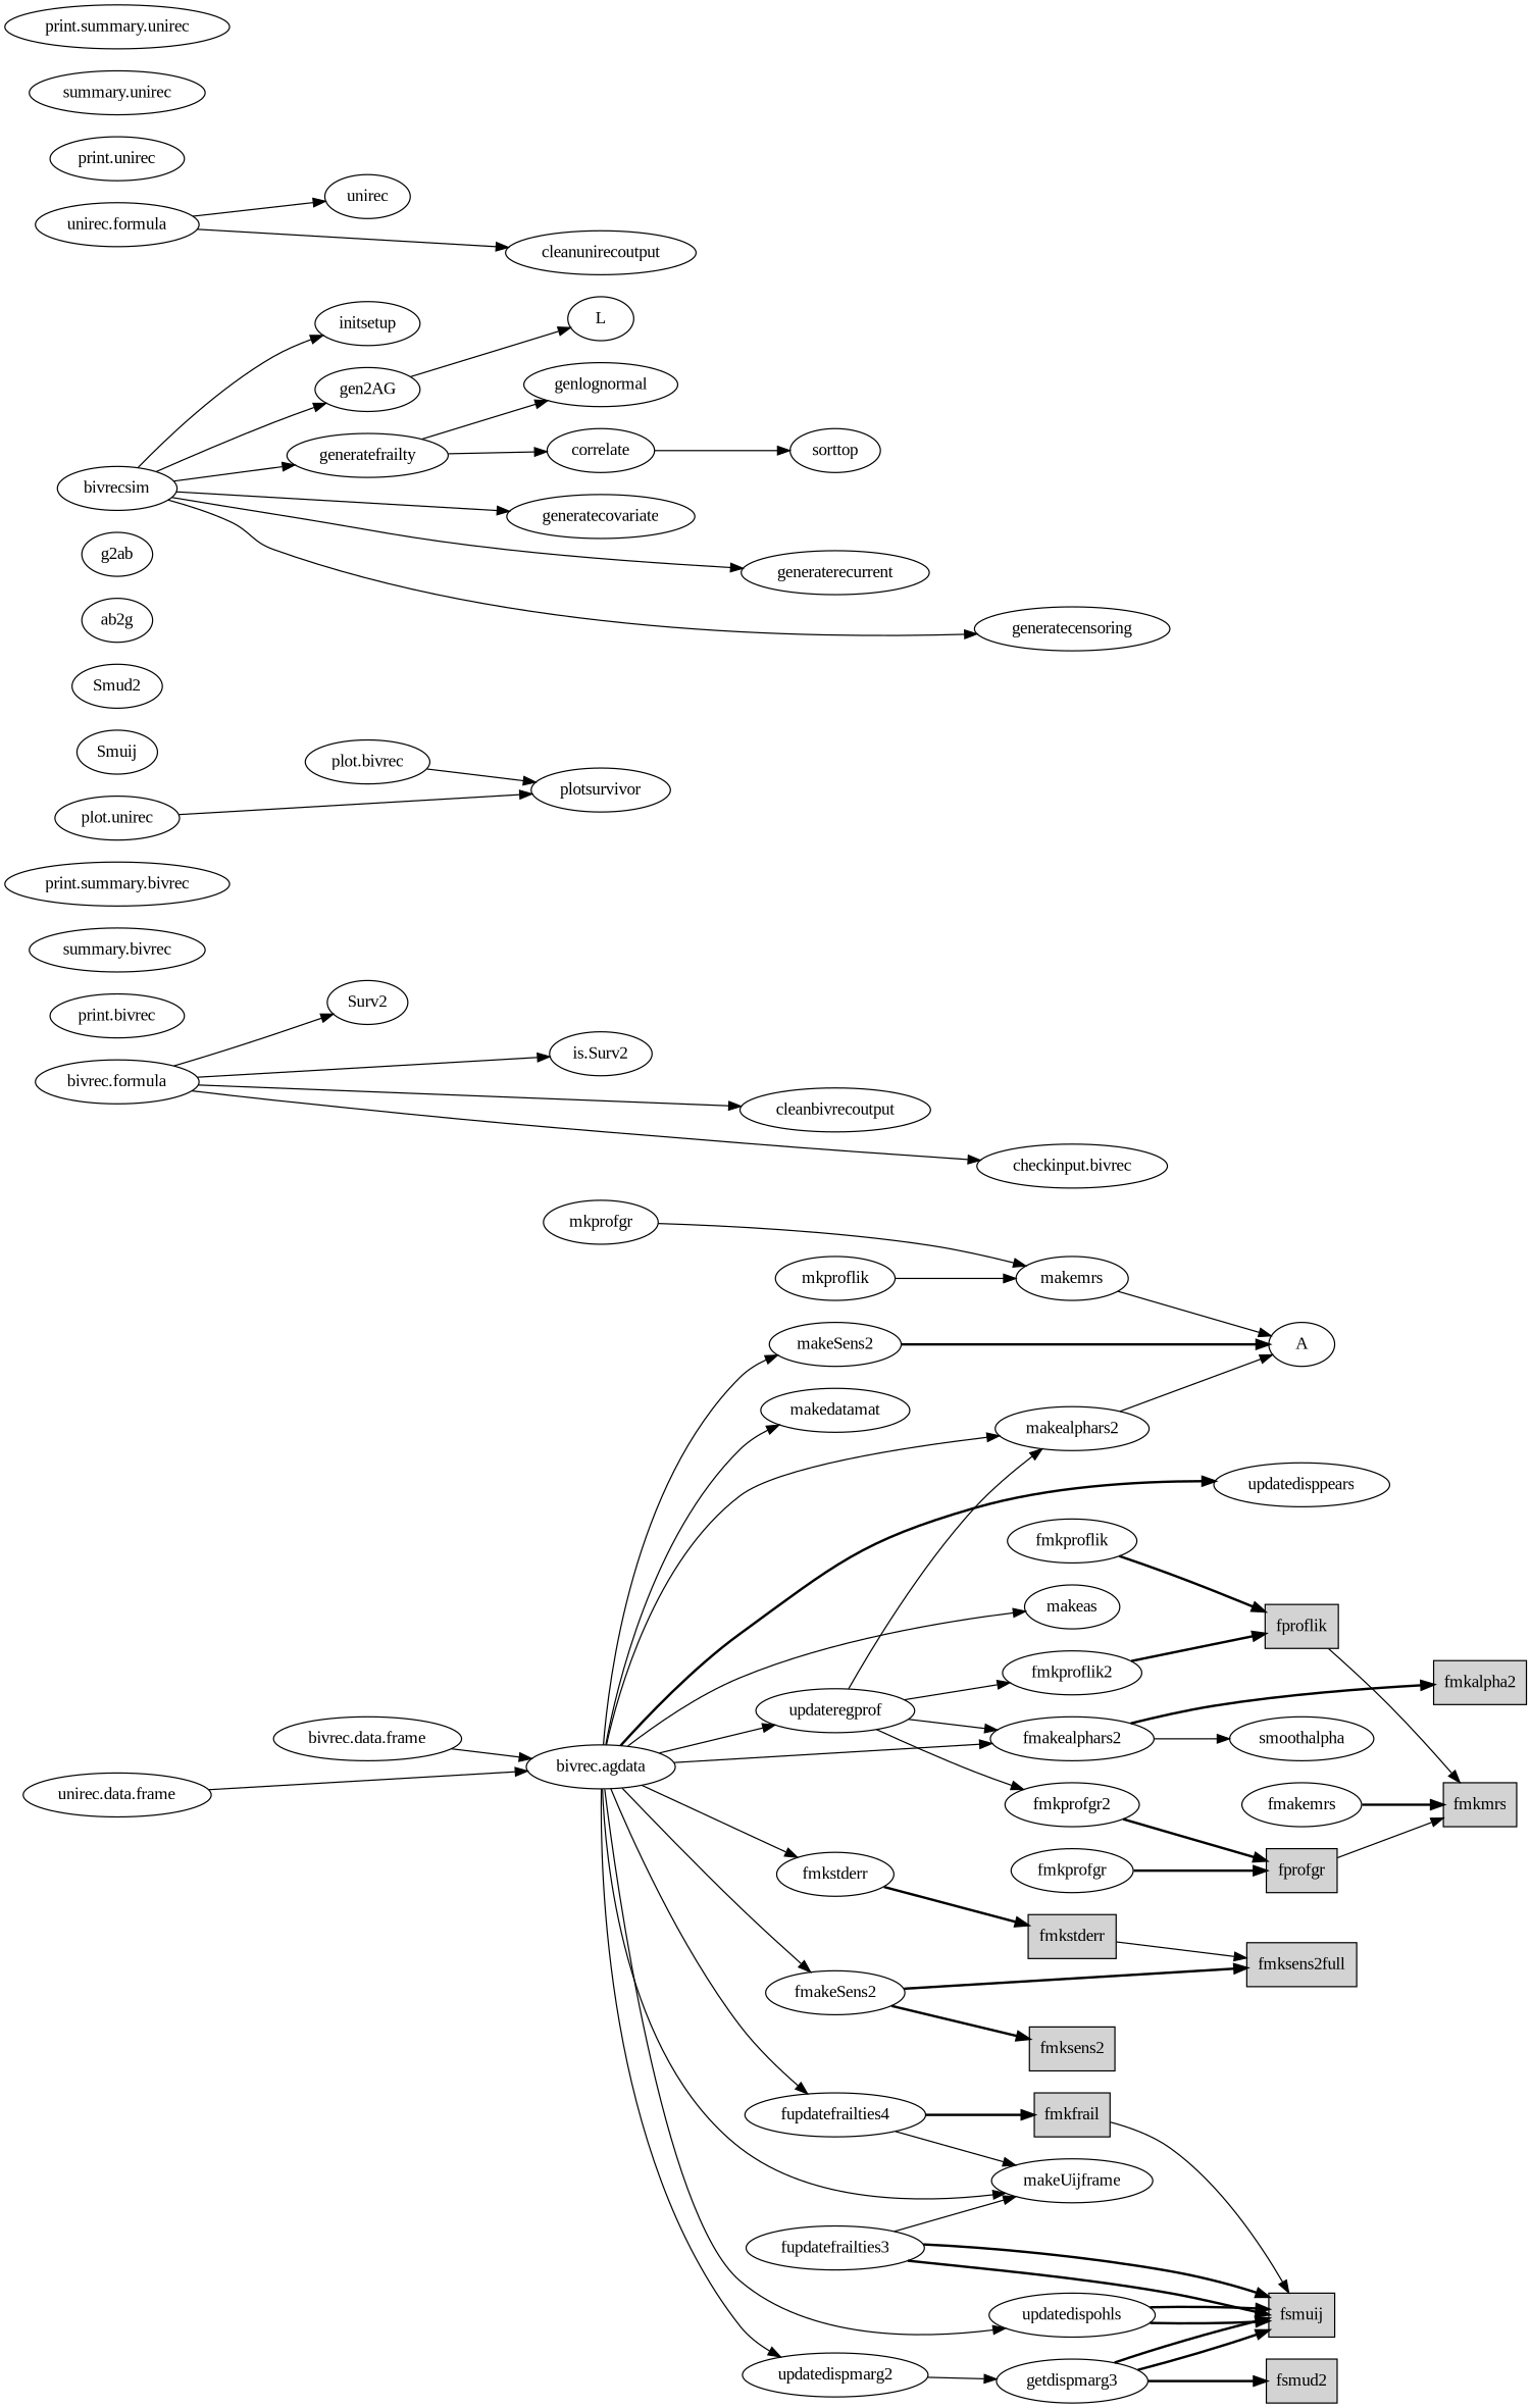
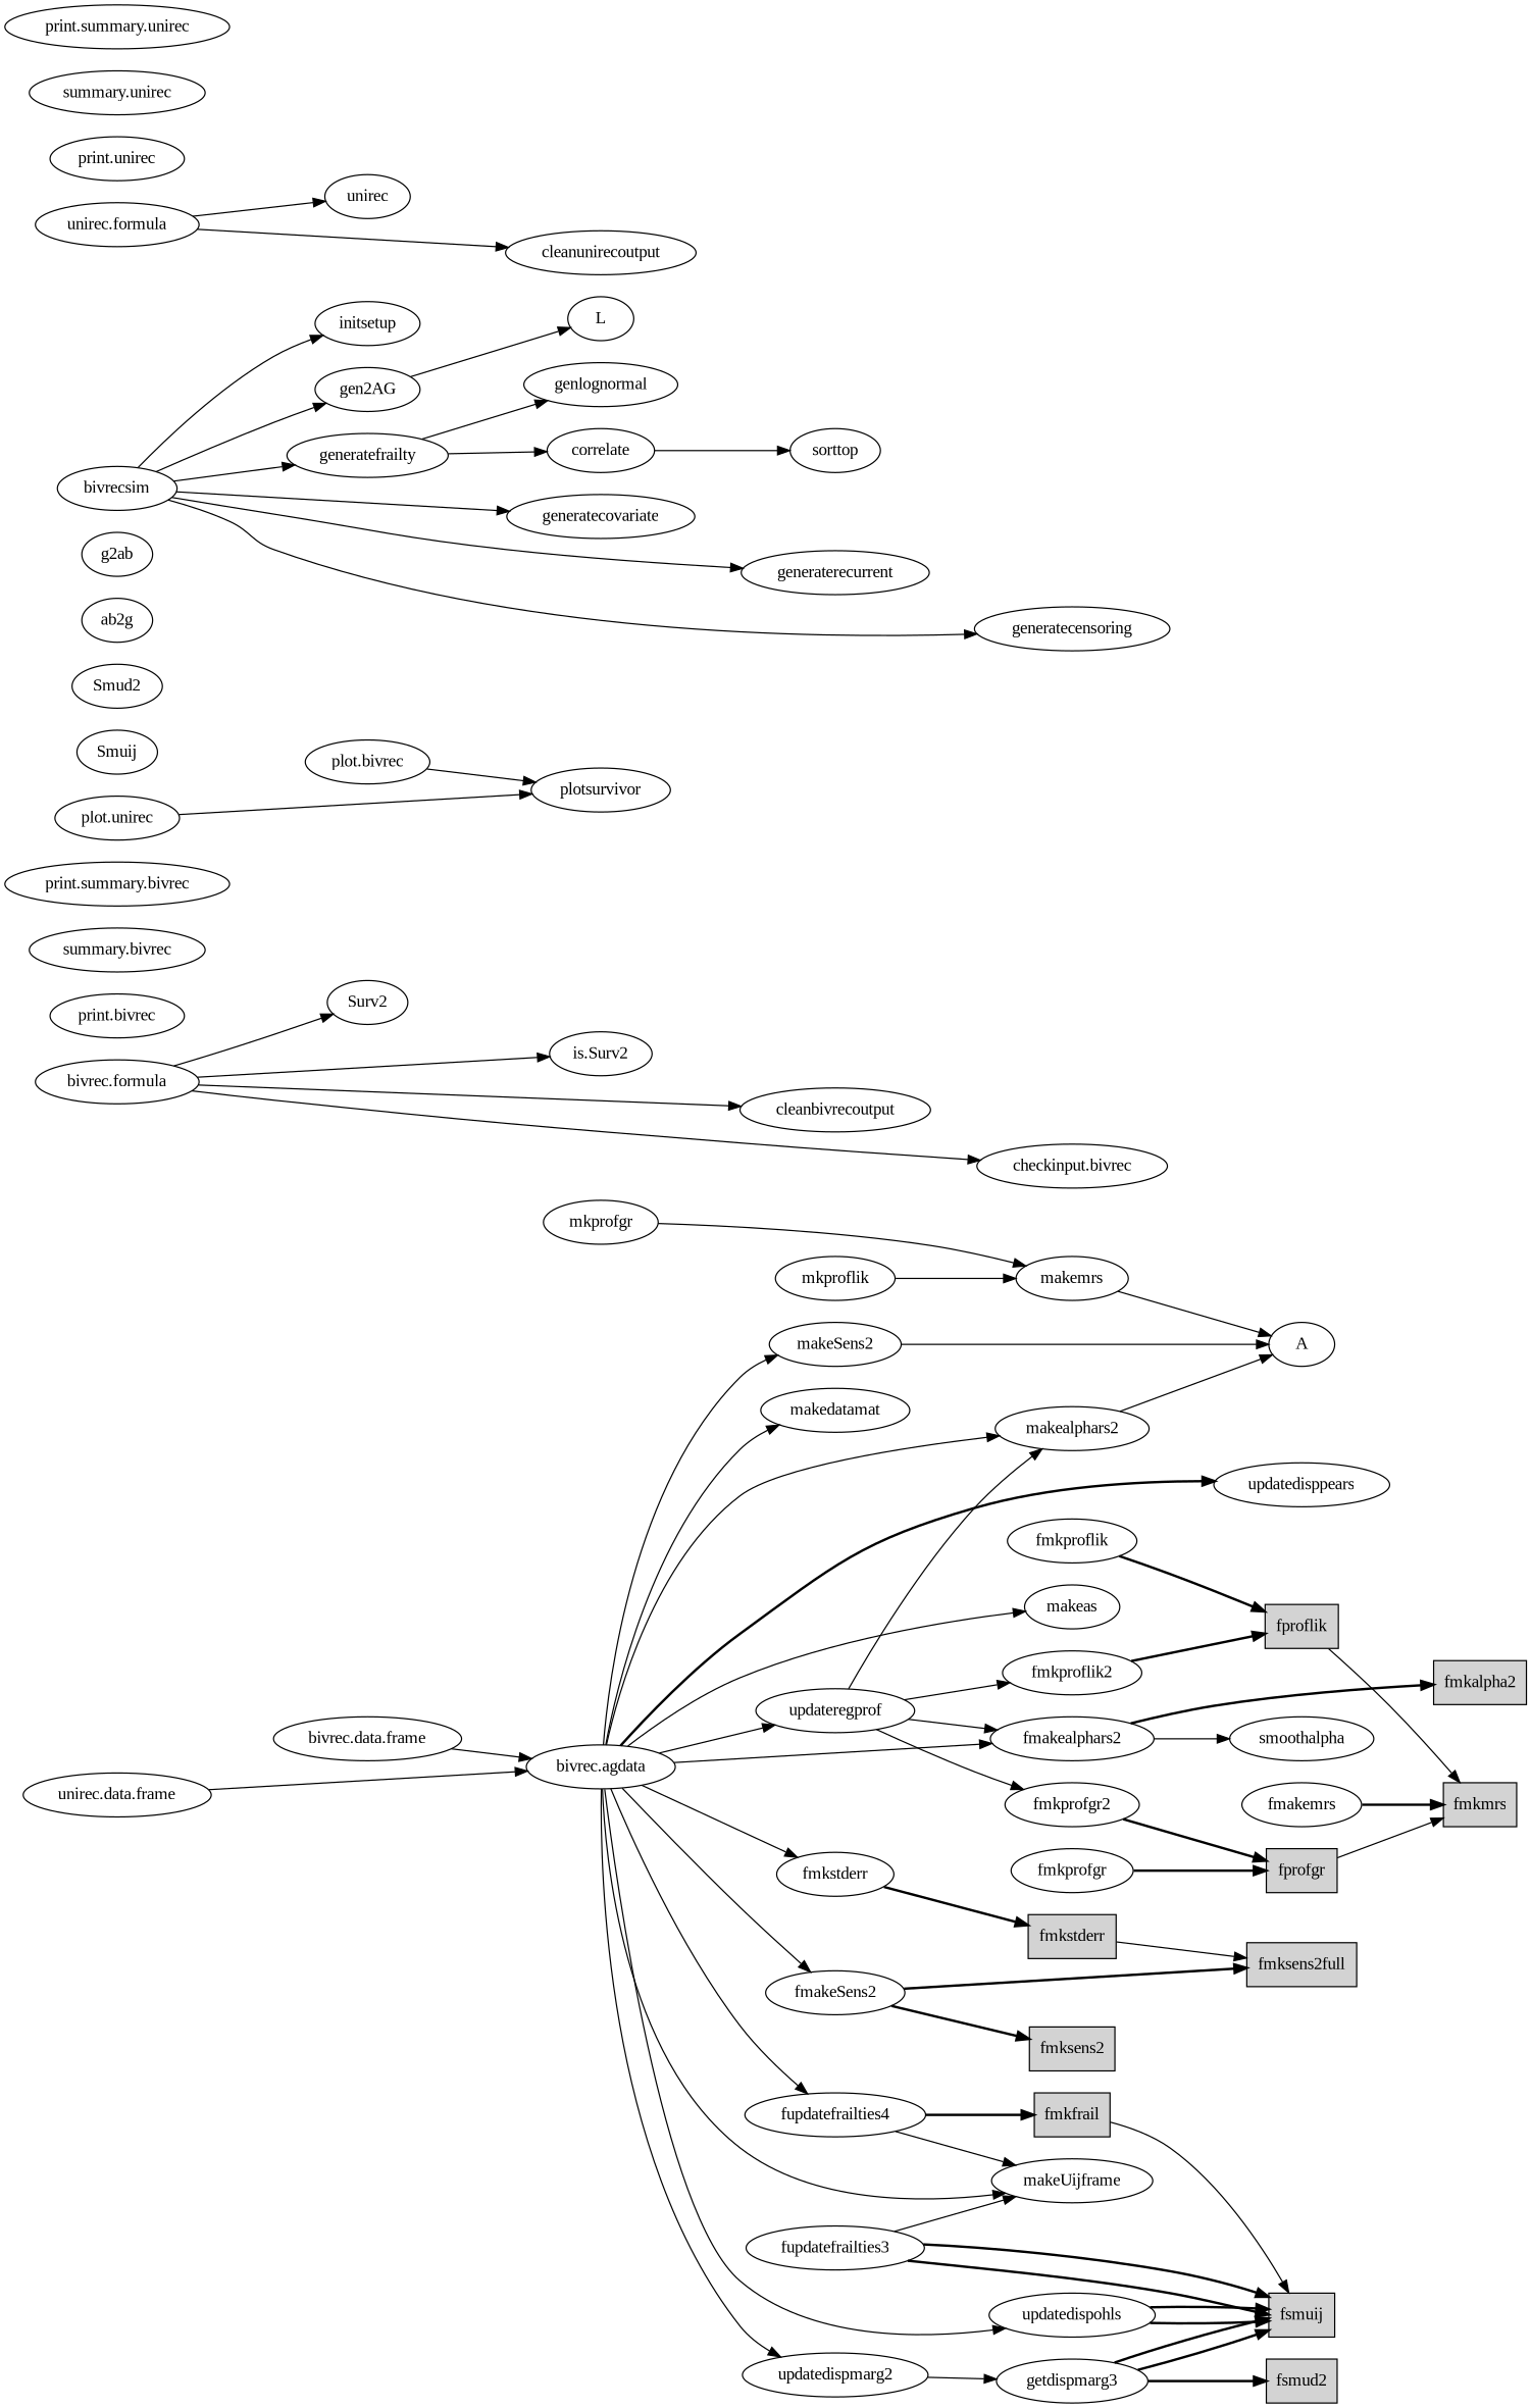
  digraph {
    fontname="Liberation Serif"
    rankdir=LR
    node [fontname="Liberation Serif"]
    edge [fontname="Liberation Serif"]
    n1 [height=0.50 label="bivrec.data.frame" width=2.14]
    n2 [height=0.50 label="bivrec.agdata" width=1.69]
    n3 [height=0.50 label=makeUijframe width=1.83]
    n4 [height=0.50 label=makedatamat width=1.69]
    n5 [height=0.50 label=makealphars2 width=1.75]
    n6 [height=0.50 label=fmakealphars2 width=1.86]
    n7 [height=0.50 label=makeas width=1.08]
    n8 [height=0.50 label=fupdatefrailties4 width=2.06]
    n9 [height=0.50 label=updatedisppears width=2.00]
    n10 [height=0.50 label=updatedispohls width=1.89]
    n11 [height=0.50 label=updatedispmarg2 width=2.11]
    n12 [height=0.50 label=updateregprof width=1.81]
    n13 [height=0.50 label=makeSens2 width=1.50]
    n14 [height=0.50 label=fmakeSens2 width=1.58]
    n15 [height=0.50 label=fmkstderr width=1.33]
    n16 [height=0.50 label=A width=0.75]
    n17 [height=0.50 label=smoothalpha width=1.64]
    fmkalpha2 [height=0.50 shape=box style=filled width=1.06]
    fmkfrail [height=0.50 shape=box style=filled width=0.86]
    fsmuij [height=0.50 shape=box style=filled width=0.75]
    n21 [height=0.50 label=getdispmarg3 width=1.72]
    n22 [height=0.50 label=fmkproflik2 width=1.58]
    n23 [height=0.50 label=fmkprofgr2 width=1.53]
    fmksens2full [height=0.50 shape=box style=filled width=1.25]
    fmksens2 [height=0.50 shape=box style=filled width=0.97]
    fmkstderr [height=0.50 shape=box style=filled width=1.00]
    n27 [height=0.50 label="bivrec.formula" width=1.86]
    n28 [height=0.50 label=Surv2 width=0.92]
    n29 [height=0.50 label="is.Surv2" width=1.17]
    n30 [height=0.50 label=cleanbivrecoutput width=2.17]
    n31 [height=0.50 label="checkinput.bivrec" width=2.17]
    n32 [height=0.50 label="print.bivrec" width=1.53]
    n33 [height=0.50 label="summary.bivrec" width=2.00]
    n34 [height=0.50 label="print.summary.bivrec" width=2.56]
    n35 [height=0.50 label="plot.bivrec" width=1.42]
    n36 [height=0.50 label=plotsurvivor width=1.58]
    n37 [height=0.50 label=fupdatefrailties3 width=2.03]
    fsmud2 [height=0.50 shape=box style=filled width=0.81]
    n39 [height=0.50 label=Smuij width=0.92]
    n40 [height=0.50 label=Smud2 width=1.03]
    n41 [height=0.50 label=ab2g width=0.81]
    n42 [height=0.50 label=g2ab width=0.81]
    n43 [height=0.50 label=makemrs width=1.28]
    n44 [height=0.50 label=fmakemrs width=1.36]
    fmkmrs [height=0.50 shape=box style=filled width=0.83]
    n46 [height=0.50 label=mkproflik width=1.36]
    n47 [height=0.50 label=fmkproflik width=1.47]
    fproflik [height=0.50 shape=box style=filled width=0.83]
    n49 [height=0.50 label=mkprofgr width=1.31]
    n50 [height=0.50 label=fmkprofgr width=1.39]
    fprofgr [height=0.50 shape=box style=filled width=0.81]
    n52 [height=0.50 label=bivrecsim width=1.36]
    n53 [height=0.50 label=initsetup width=1.19]
    n54 [height=0.50 label=gen2AG width=1.19]
    n55 [height=0.50 label=generatefrailty width=1.83]
    n56 [height=0.50 label=generatecovariate width=2.14]
    n57 [height=0.50 label=generaterecurrent width=2.14]
    n58 [height=0.50 label=generatecensoring width=2.22]
    n59 [height=0.50 label=L width=0.75]
    n60 [height=0.50 label=genlognormal width=1.75]
    n61 [height=0.50 label=correlate width=1.22]
    n62 [height=0.50 label=sorttop width=1.03]
    n63 [height=0.50 label=unirec width=0.97]
    n64 [height=0.50 label="unirec.data.frame" width=2.14]
    n65 [height=0.50 label="unirec.formula" width=1.86]
    n66 [height=0.50 label=cleanunirecoutput width=2.17]
    n67 [height=0.50 label="print.unirec" width=1.53]
    n68 [height=0.50 label="summary.unirec" width=2.00]
    n69 [height=0.50 label="print.summary.unirec" width=2.56]
    n70 [height=0.50 label="plot.unirec" width=1.42]
    n1 -> n2 [minlen=1]
    n2 -> n3
    n2 -> n4 [minlen=1]
    n2 -> n5
    n2 -> n6
    n2 -> n7 [minlen=2]
    n2 -> n8
    n2 -> n9 [minlen=3 style=bold]
    n2 -> n10
    n2 -> n11
    n2 -> n12
    n2 -> n13
    n2 -> n14
    n2 -> n15
    n5 -> n16
    n6 -> n17 [minlen=1]
    n6 -> fmkalpha2 [minlen=2 style=bold]
    n8 -> n3
    n8 -> fmkfrail [style=bold]
    n10 -> fsmuij [style=bold]
    n10 -> fsmuij [style=bold]
    n11 -> n21
    n12 -> n5
    n12 -> n6
    n12 -> n22
    n12 -> n23
-   n13 -> n16 [style=bold]
+   n13 -> n16
    n14 -> fmksens2full [style=bold]
    n14 -> fmksens2 [minlen=1 style=bold]
    n15 -> fmkstderr [style=bold]
    fmkfrail -> fsmuij
    n21 -> fsmuij [style=bold]
    n21 -> fsmuij [style=bold]
    n21 -> fsmud2 [minlen=1 style=bold]
    n22 -> fproflik [style=bold]
    n23 -> fprofgr [style=bold]
    fmkstderr -> fmksens2full
    n27 -> n28 [minlen=1]
    n27 -> n29 [minlen=2]
    n27 -> n30 [minlen=3]
    n27 -> n31 [minlen=4]
    n35 -> n36 [minlen=1]
    n37 -> n3
    n37 -> fsmuij [style=bold]
    n37 -> fsmuij [style=bold]
    n43 -> n16
    n44 -> fmkmrs [minlen=1 style=bold]
    n46 -> n43 [minlen=1]
    n47 -> fproflik [minlen=1 style=bold]
    fproflik -> fmkmrs
    n49 -> n43 [minlen=2]
    n50 -> fprofgr [minlen=1 style=bold]
    fprofgr -> fmkmrs
    n52 -> n53 [minlen=1]
    n52 -> n54
    n52 -> n55
    n52 -> n56 [minlen=2]
    n52 -> n57 [minlen=3]
    n52 -> n58 [minlen=4]
    n54 -> n59 [minlen=1]
    n55 -> n60 [minlen=1]
    n55 -> n61
    n61 -> n62
    n64 -> n2 [minlen=2]
    n65 -> n63 [minlen=1]
    n65 -> n66 [minlen=2]
    n70 -> n36 [minlen=2]
  }
